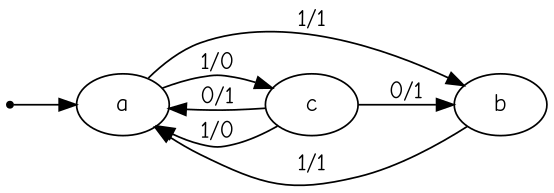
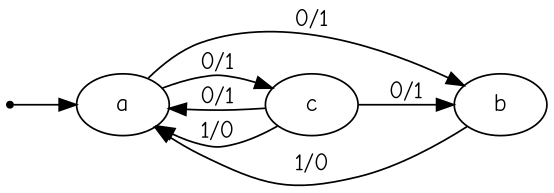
  digraph {
    fontname="Comic Neue"
    rankdir=LR
    node [fontname="Comic Neue"]
    edge [fontname="Comic Neue"]
    INIT [shape=point]
    n2 [label=a]
    n3 [label=b]
    n4 [label=c]
    INIT -> n2
-   n2 -> n3 [label="1/1"]
-   n2 -> n4 [label="1/0"]
-   n3 -> n2 [label="1/1"]
+   n2 -> n3 [label="0/1"]
+   n2 -> n4 [label="0/1"]
+   n3 -> n2 [label="1/0"]
    n4 -> n2 [label="0/1"]
    n4 -> n2 [label="1/0"]
    n4 -> n3 [label="0/1"]
  }
